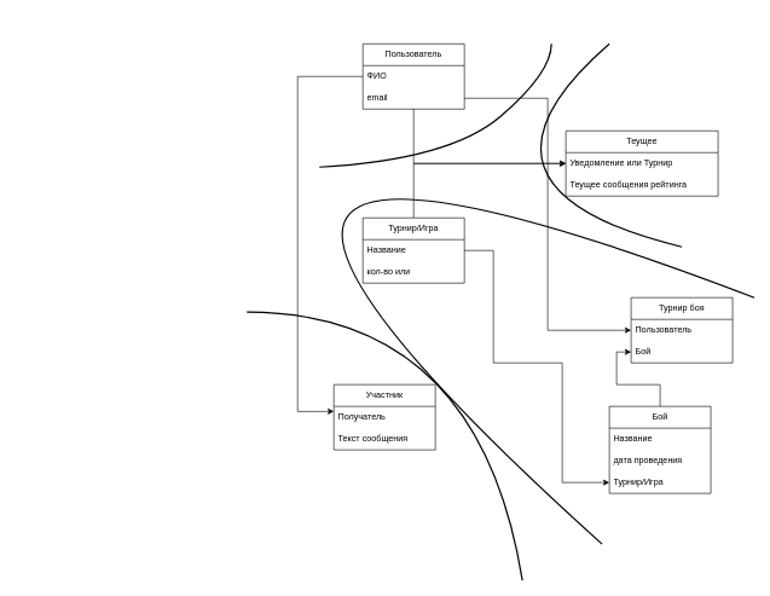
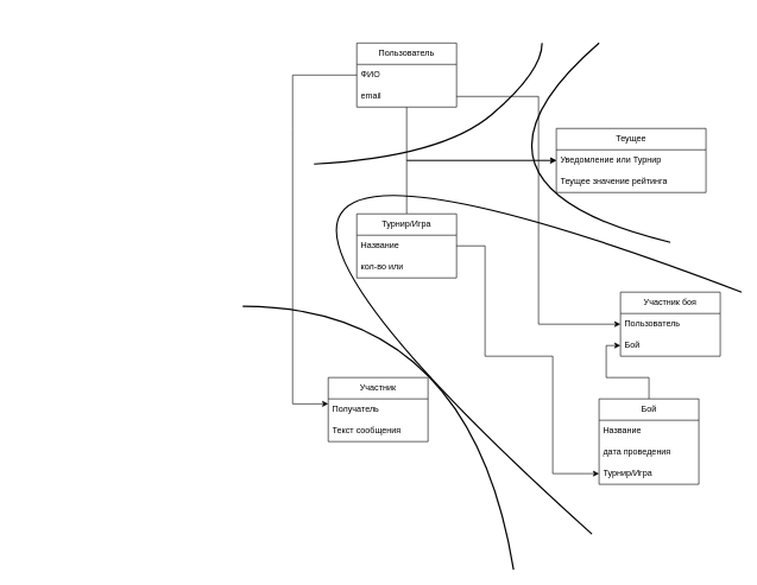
  <mxCell id="0" />
  <mxCell id="1" parent="0" />
  <mxCell id="2" style="edgeStyle=orthogonalEdgeStyle;rounded=0;orthogonalLoop=1;jettySize=auto;html=1;" parent="1" source="4" target="22" edge="1"><mxGeometry relative="1" as="geometry" /></mxCell>
  <mxCell id="3" style="edgeStyle=none;rounded=0;orthogonalLoop=1;jettySize=auto;html=1;entryX=0;entryY=0.233;entryDx=0;entryDy=0;entryPerimeter=0;" parent="1" source="4" target="27" edge="1"><mxGeometry relative="1" as="geometry"><mxPoint x="420" y="129.997" as="sourcePoint" /><mxPoint x="446.129" y="582.81" as="targetPoint" /><Array as="points"><mxPoint x="410" y="105" /><mxPoint x="410" y="180" /><mxPoint x="410" y="567" /></Array></mxGeometry></mxCell>
  <mxCell id="4" value="Пользователь" style="swimlane;fontStyle=0;childLayout=stackLayout;horizontal=1;startSize=30;horizontalStack=0;resizeParent=1;resizeParentMax=0;resizeLast=0;collapsible=1;marginBottom=0;whiteSpace=wrap;html=1;" parent="1" vertex="1"><mxGeometry x="500" y="60" width="140" height="90" as="geometry" /></mxCell>
  <mxCell id="5" value="ФИО" style="text;strokeColor=none;fillColor=none;align=left;verticalAlign=middle;spacingLeft=4;spacingRight=4;overflow=hidden;points=[[0,0.5],[1,0.5]];portConstraint=eastwest;rotatable=0;whiteSpace=wrap;html=1;" parent="4" vertex="1"><mxGeometry y="30" width="140" height="30" as="geometry" /></mxCell>
  <mxCell id="6" value="email" style="text;strokeColor=none;fillColor=none;align=left;verticalAlign=middle;spacingLeft=4;spacingRight=4;overflow=hidden;points=[[0,0.5],[1,0.5]];portConstraint=eastwest;rotatable=0;whiteSpace=wrap;html=1;" parent="4" vertex="1"><mxGeometry y="60" width="140" height="30" as="geometry" /></mxCell>
  <mxCell id="7" style="edgeStyle=orthogonalEdgeStyle;rounded=0;orthogonalLoop=1;jettySize=auto;html=1;" parent="1" source="9" target="16" edge="1"><mxGeometry relative="1" as="geometry"><Array as="points"><mxPoint x="680" y="345" /><mxPoint x="680" y="500" /><mxPoint x="775" y="500" /><mxPoint x="775" y="665" /></Array></mxGeometry></mxCell>
  <mxCell id="8" style="edgeStyle=orthogonalEdgeStyle;rounded=0;orthogonalLoop=1;jettySize=auto;html=1;" parent="1" source="9" target="22" edge="1"><mxGeometry relative="1" as="geometry" /></mxCell>
  <mxCell id="9" value="Турнир/Игра" style="swimlane;fontStyle=0;childLayout=stackLayout;horizontal=1;startSize=30;horizontalStack=0;resizeParent=1;resizeParentMax=0;resizeLast=0;collapsible=1;marginBottom=0;whiteSpace=wrap;html=1;" parent="1" vertex="1"><mxGeometry x="500" y="300" width="140" height="90" as="geometry" /></mxCell>
  <mxCell id="10" value="Название" style="text;strokeColor=none;fillColor=none;align=left;verticalAlign=middle;spacingLeft=4;spacingRight=4;overflow=hidden;points=[[0,0.5],[1,0.5]];portConstraint=eastwest;rotatable=0;whiteSpace=wrap;html=1;" parent="9" vertex="1"><mxGeometry y="30" width="140" height="30" as="geometry" /></mxCell>
  <mxCell id="11" value="кол-во или" style="text;strokeColor=none;fillColor=none;align=left;verticalAlign=middle;spacingLeft=4;spacingRight=4;overflow=hidden;points=[[0,0.5],[1,0.5]];portConstraint=eastwest;rotatable=0;whiteSpace=wrap;html=1;" parent="9" vertex="1"><mxGeometry y="60" width="140" height="30" as="geometry" /></mxCell>
  <mxCell id="12" style="edgeStyle=orthogonalEdgeStyle;rounded=0;orthogonalLoop=1;jettySize=auto;html=1;" parent="1" source="13" target="19" edge="1"><mxGeometry relative="1" as="geometry" /></mxCell>
  <mxCell id="13" value="Бой" style="swimlane;fontStyle=0;childLayout=stackLayout;horizontal=1;startSize=30;horizontalStack=0;resizeParent=1;resizeParentMax=0;resizeLast=0;collapsible=1;marginBottom=0;whiteSpace=wrap;html=1;" parent="1" vertex="1"><mxGeometry x="840" y="560" width="140" height="120" as="geometry" /></mxCell>
  <mxCell id="14" value="Название" style="text;strokeColor=none;fillColor=none;align=left;verticalAlign=middle;spacingLeft=4;spacingRight=4;overflow=hidden;points=[[0,0.5],[1,0.5]];portConstraint=eastwest;rotatable=0;whiteSpace=wrap;html=1;" parent="13" vertex="1"><mxGeometry y="30" width="140" height="30" as="geometry" /></mxCell>
  <mxCell id="15" value="дата проведения" style="text;strokeColor=none;fillColor=none;align=left;verticalAlign=middle;spacingLeft=4;spacingRight=4;overflow=hidden;points=[[0,0.5],[1,0.5]];portConstraint=eastwest;rotatable=0;whiteSpace=wrap;html=1;" parent="13" vertex="1"><mxGeometry y="60" width="140" height="30" as="geometry" /></mxCell>
  <mxCell id="16" value="Турнир/Игра" style="text;strokeColor=none;fillColor=none;align=left;verticalAlign=middle;spacingLeft=4;spacingRight=4;overflow=hidden;points=[[0,0.5],[1,0.5]];portConstraint=eastwest;rotatable=0;whiteSpace=wrap;html=1;" parent="13" vertex="1"><mxGeometry y="90" width="140" height="30" as="geometry" /></mxCell>
- <mxCell id="17" value="Турнир боя" style="swimlane;fontStyle=0;childLayout=stackLayout;horizontal=1;startSize=30;horizontalStack=0;resizeParent=1;resizeParentMax=0;resizeLast=0;collapsible=1;marginBottom=0;whiteSpace=wrap;html=1;" parent="1" vertex="1"><mxGeometry x="870" y="410" width="140" height="90" as="geometry" /></mxCell>
+ <mxCell id="17" value="Участник боя" style="swimlane;fontStyle=0;childLayout=stackLayout;horizontal=1;startSize=30;horizontalStack=0;resizeParent=1;resizeParentMax=0;resizeLast=0;collapsible=1;marginBottom=0;whiteSpace=wrap;html=1;" parent="1" vertex="1"><mxGeometry x="870" y="410" width="140" height="90" as="geometry" /></mxCell>
  <mxCell id="18" value="Пользователь" style="text;strokeColor=none;fillColor=none;align=left;verticalAlign=middle;spacingLeft=4;spacingRight=4;overflow=hidden;points=[[0,0.5],[1,0.5]];portConstraint=eastwest;rotatable=0;whiteSpace=wrap;html=1;" parent="17" vertex="1"><mxGeometry y="30" width="140" height="30" as="geometry" /></mxCell>
  <mxCell id="19" value="Бой" style="text;strokeColor=none;fillColor=none;align=left;verticalAlign=middle;spacingLeft=4;spacingRight=4;overflow=hidden;points=[[0,0.5],[1,0.5]];portConstraint=eastwest;rotatable=0;whiteSpace=wrap;html=1;" parent="17" vertex="1"><mxGeometry y="60" width="140" height="30" as="geometry" /></mxCell>
  <mxCell id="20" style="edgeStyle=orthogonalEdgeStyle;rounded=0;orthogonalLoop=1;jettySize=auto;html=1;" parent="1" source="6" target="18" edge="1"><mxGeometry relative="1" as="geometry" /></mxCell>
  <mxCell id="21" value="Теущее" style="swimlane;fontStyle=0;childLayout=stackLayout;horizontal=1;startSize=30;horizontalStack=0;resizeParent=1;resizeParentMax=0;resizeLast=0;collapsible=1;marginBottom=0;whiteSpace=wrap;html=1;" parent="1" vertex="1"><mxGeometry x="780" y="180" width="210" height="90" as="geometry" /></mxCell>
  <mxCell id="22" value="Уведомление или Турнир" style="text;strokeColor=none;fillColor=none;align=left;verticalAlign=middle;spacingLeft=4;spacingRight=4;overflow=hidden;points=[[0,0.5],[1,0.5]];portConstraint=eastwest;rotatable=0;whiteSpace=wrap;html=1;" parent="21" vertex="1"><mxGeometry y="30" width="210" height="30" as="geometry" /></mxCell>
- <mxCell id="23" value="Теущее сообщения рейтинга" style="text;strokeColor=none;fillColor=none;align=left;verticalAlign=middle;spacingLeft=4;spacingRight=4;overflow=hidden;points=[[0,0.5],[1,0.5]];portConstraint=eastwest;rotatable=0;whiteSpace=wrap;html=1;" parent="21" vertex="1"><mxGeometry y="60" width="210" height="30" as="geometry" /></mxCell>
+ <mxCell id="23" value="Теущее значение рейтинга" style="text;strokeColor=none;fillColor=none;align=left;verticalAlign=middle;spacingLeft=4;spacingRight=4;overflow=hidden;points=[[0,0.5],[1,0.5]];portConstraint=eastwest;rotatable=0;whiteSpace=wrap;html=1;" parent="21" vertex="1"><mxGeometry y="60" width="210" height="30" as="geometry" /></mxCell>
  <mxCell id="24" value="" style="endArrow=none;html=1;rounded=0;curved=1;strokeColor=default;strokeWidth=2;startFill=0;" parent="1" edge="1"><mxGeometry width="50" height="50" relative="1" as="geometry"><mxPoint x="440" y="230" as="sourcePoint" /><mxPoint x="760" y="60" as="targetPoint" /><Array as="points"><mxPoint x="620" y="220" /><mxPoint x="760" y="100" /></Array></mxGeometry></mxCell>
  <mxCell id="25" value="" style="endArrow=none;html=1;rounded=0;curved=1;startFill=0;strokeWidth=2;" parent="1" edge="1"><mxGeometry width="50" height="50" relative="1" as="geometry"><mxPoint x="940" y="340" as="sourcePoint" /><mxPoint x="840" y="60" as="targetPoint" /><Array as="points"><mxPoint x="610" y="260" /></Array></mxGeometry></mxCell>
  <mxCell id="26" value="Участник" style="swimlane;fontStyle=0;childLayout=stackLayout;horizontal=1;startSize=30;horizontalStack=0;resizeParent=1;resizeParentMax=0;resizeLast=0;collapsible=1;marginBottom=0;whiteSpace=wrap;html=1;" parent="1" vertex="1"><mxGeometry x="460" y="530" width="140" height="90" as="geometry" /></mxCell>
  <mxCell id="27" value="Получатель" style="text;strokeColor=none;fillColor=none;align=left;verticalAlign=middle;spacingLeft=4;spacingRight=4;overflow=hidden;points=[[0,0.5],[1,0.5]];portConstraint=eastwest;rotatable=0;whiteSpace=wrap;html=1;" parent="26" vertex="1"><mxGeometry y="30" width="140" height="30" as="geometry" /></mxCell>
  <mxCell id="28" value="Текст сообщения" style="text;strokeColor=none;fillColor=none;align=left;verticalAlign=middle;spacingLeft=4;spacingRight=4;overflow=hidden;points=[[0,0.5],[1,0.5]];portConstraint=eastwest;rotatable=0;whiteSpace=wrap;html=1;" parent="26" vertex="1"><mxGeometry y="60" width="140" height="30" as="geometry" /></mxCell>
  <mxCell id="29" value="" style="endArrow=none;html=1;rounded=0;curved=1;startFill=0;strokeWidth=2;" parent="1" edge="1"><mxGeometry width="50" height="50" relative="1" as="geometry"><mxPoint x="720" y="800" as="sourcePoint" /><mxPoint x="340" y="430" as="targetPoint" /><Array as="points"><mxPoint x="660" y="430" /></Array></mxGeometry></mxCell>
  <mxCell id="30" value="" style="endArrow=none;html=1;rounded=0;curved=1;startFill=0;strokeWidth=2;" parent="1" edge="1"><mxGeometry width="50" height="50" relative="1" as="geometry"><mxPoint x="830" y="750" as="sourcePoint" /><mxPoint x="1040" y="410" as="targetPoint" /><Array as="points"><mxPoint x="20" y="20" /></Array></mxGeometry></mxCell>
